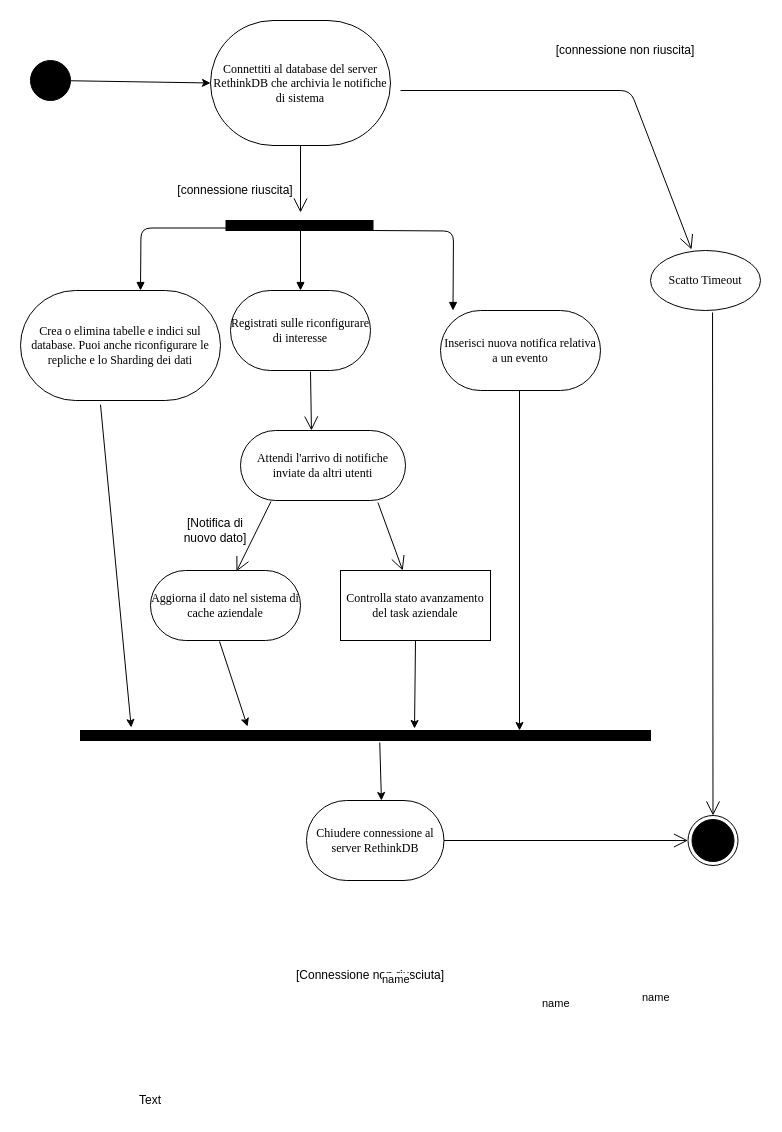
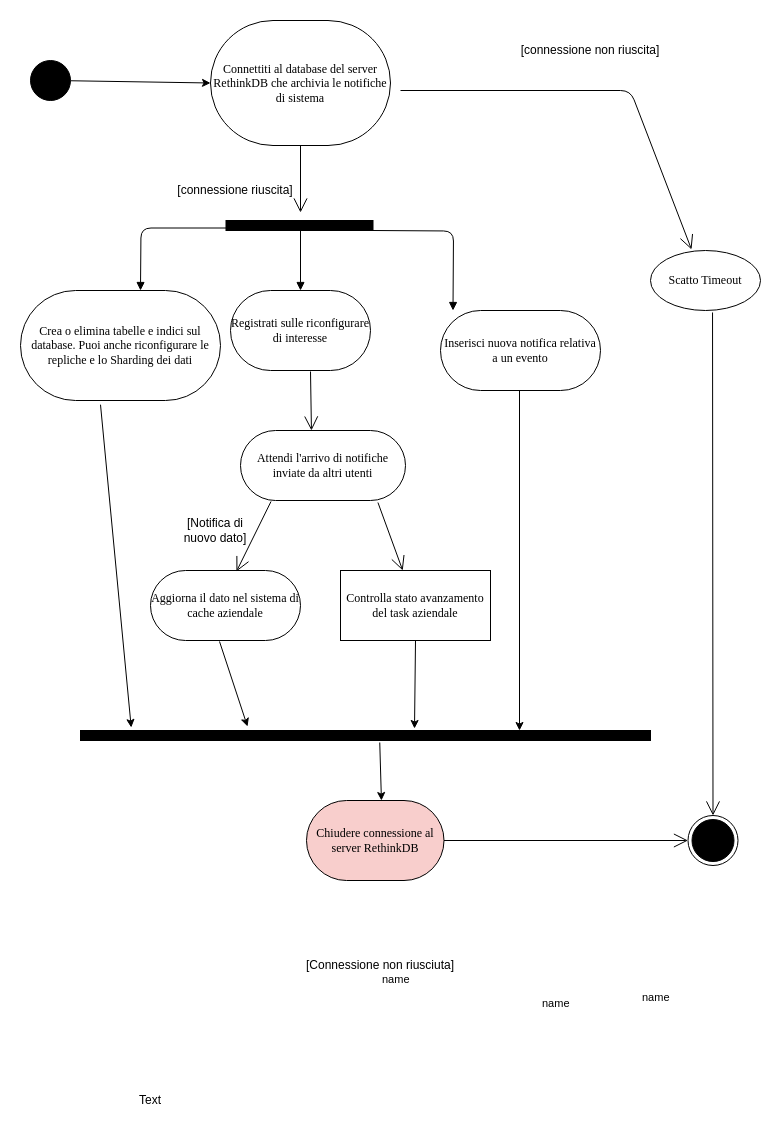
  <mxCell id="0" />
  <mxCell id="1" parent="0" />
  <mxCell id="2" value="Connettiti al database del server RethinkDB che archivia le notifiche di sistema" style="rounded=1;whiteSpace=wrap;html=1;shadow=0;comic=0;labelBackgroundColor=none;strokeWidth=1;fontFamily=Verdana;fontSize=12;align=center;arcSize=50;" parent="1" vertex="1"><mxGeometry x="210" y="20" width="180" height="125" as="geometry" /></mxCell>
  <mxCell id="3" value="" style="whiteSpace=wrap;html=1;rounded=0;shadow=0;comic=0;labelBackgroundColor=none;strokeWidth=1;fillColor=#000000;fontFamily=Verdana;fontSize=12;align=center;rotation=0;" parent="1" vertex="1"><mxGeometry x="225.5" y="220" width="147" height="10" as="geometry" /></mxCell>
  <mxCell id="4" value="" style="ellipse;whiteSpace=wrap;html=1;rounded=0;shadow=0;comic=0;labelBackgroundColor=none;strokeWidth=1;fillColor=#000000;fontFamily=Verdana;fontSize=12;align=center;" parent="1" vertex="1"><mxGeometry x="30" y="60" width="40" height="40" as="geometry" /></mxCell>
- <mxCell id="5" value="[Connessione non riusciuta]" style="text;html=1;strokeColor=none;fillColor=none;align=center;verticalAlign=middle;whiteSpace=wrap;rounded=0;" parent="1" vertex="1"><mxGeometry x="290" y="960" width="160" height="30" as="geometry" /></mxCell>
+ <mxCell id="5" value="[Connessione non riusciuta]" style="text;html=1;strokeColor=none;fillColor=none;align=center;verticalAlign=middle;whiteSpace=wrap;rounded=0;" parent="1" vertex="1"><mxGeometry x="300" y="950" width="160" height="30" as="geometry" /></mxCell>
  <mxCell id="6" value="" style="endArrow=classic;html=1;entryX=0;entryY=0.5;entryDx=0;entryDy=0;" parent="1" source="4" target="2" edge="1"><mxGeometry width="50" height="50" relative="1" as="geometry"><mxPoint x="110" y="140" as="sourcePoint" /><mxPoint x="160" y="90" as="targetPoint" /></mxGeometry></mxCell>
  <mxCell id="7" value="" style="endArrow=open;endFill=1;endSize=12;html=1;entryX=0.373;entryY=-0.017;entryDx=0;entryDy=0;entryPerimeter=0;" parent="1" target="9" edge="1"><mxGeometry width="160" relative="1" as="geometry"><mxPoint x="400" y="90" as="sourcePoint" /><mxPoint x="640" y="240" as="targetPoint" /><Array as="points"><mxPoint x="630" y="90" /></Array></mxGeometry></mxCell>
- <mxCell id="8" value="[connessione non riuscita]" style="text;html=1;strokeColor=none;fillColor=none;align=center;verticalAlign=middle;whiteSpace=wrap;rounded=0;" parent="1" vertex="1"><mxGeometry x="540" y="20" width="170" height="60" as="geometry" /></mxCell>
+ <mxCell id="8" value="[connessione non riuscita]" style="text;html=1;strokeColor=none;fillColor=none;align=center;verticalAlign=middle;whiteSpace=wrap;rounded=0;" parent="1" vertex="1"><mxGeometry x="505" y="20" width="170" height="60" as="geometry" /></mxCell>
  <mxCell id="9" value="Scatto Timeout" style="ellipse;whiteSpace=wrap;html=1;shadow=0;comic=0;labelBackgroundColor=none;strokeWidth=1;fontFamily=Verdana;fontSize=12;align=center;arcSize=50;" parent="1" vertex="1"><mxGeometry x="650" y="250" width="110" height="60" as="geometry" /></mxCell>
  <mxCell id="10" value="" style="ellipse;html=1;shape=endState;fillColor=#000000;strokeColor=#000000;direction=south;" parent="1" vertex="1"><mxGeometry x="687.5" y="815" width="50" height="50" as="geometry" /></mxCell>
  <mxCell id="11" value="" style="endArrow=open;endFill=1;endSize=12;html=1;entryX=1;entryY=0.867;entryDx=0;entryDy=0;entryPerimeter=0;" parent="1" target="12" edge="1"><mxGeometry width="160" relative="1" as="geometry"><mxPoint x="300" y="145" as="sourcePoint" /><mxPoint x="300" y="285" as="targetPoint" /></mxGeometry></mxCell>
  <mxCell id="12" value="[connessione riuscita]" style="text;html=1;strokeColor=none;fillColor=none;align=center;verticalAlign=middle;whiteSpace=wrap;rounded=0;" parent="1" vertex="1"><mxGeometry x="170" y="160" width="130" height="60" as="geometry" /></mxCell>
  <mxCell id="13" value="name" style="endArrow=block;endFill=1;html=1;edgeStyle=orthogonalEdgeStyle;align=left;verticalAlign=top;" parent="1" edge="1"><mxGeometry x="1" y="740" relative="1" as="geometry"><mxPoint x="300" y="230" as="sourcePoint" /><mxPoint x="300" y="290" as="targetPoint" /><mxPoint x="-500" y="700" as="offset" /></mxGeometry></mxCell>
  <mxCell id="14" value="name" style="endArrow=block;endFill=1;html=1;edgeStyle=orthogonalEdgeStyle;align=left;verticalAlign=top;" parent="1" edge="1"><mxGeometry x="1" y="696" relative="1" as="geometry"><mxPoint x="372.5" y="230" as="sourcePoint" /><mxPoint x="452.5" y="310" as="targetPoint" /><mxPoint x="-508" y="670" as="offset" /></mxGeometry></mxCell>
  <mxCell id="15" value="Crea o elimina tabelle e indici sul database. Puoi anche riconfigurare le repliche e lo Sharding dei dati" style="rounded=1;whiteSpace=wrap;html=1;shadow=0;comic=0;labelBackgroundColor=none;strokeWidth=1;fontFamily=Verdana;fontSize=12;align=center;arcSize=50;" parent="1" vertex="1"><mxGeometry x="20" y="290" width="200" height="110" as="geometry" /></mxCell>
  <mxCell id="16" value="Registrati sulle riconfigurare di interesse" style="rounded=1;whiteSpace=wrap;html=1;shadow=0;comic=0;labelBackgroundColor=none;strokeWidth=1;fontFamily=Verdana;fontSize=12;align=center;arcSize=50;" parent="1" vertex="1"><mxGeometry x="230" y="290" width="140" height="80" as="geometry" /></mxCell>
  <mxCell id="17" value="Inserisci nuova notifica relativa a un evento" style="rounded=1;whiteSpace=wrap;html=1;shadow=0;comic=0;labelBackgroundColor=none;strokeWidth=1;fontFamily=Verdana;fontSize=12;align=center;arcSize=50;" parent="1" vertex="1"><mxGeometry x="440" y="310" width="160" height="80" as="geometry" /></mxCell>
  <mxCell id="18" value="" style="whiteSpace=wrap;html=1;rounded=0;shadow=0;comic=0;labelBackgroundColor=none;strokeWidth=1;fillColor=#000000;fontFamily=Verdana;fontSize=12;align=center;rotation=0;" parent="1" vertex="1"><mxGeometry x="80" y="730" width="570" height="10" as="geometry" /></mxCell>
  <mxCell id="19" value="Attendi l'arrivo di notifiche inviate da altri utenti" style="rounded=1;whiteSpace=wrap;html=1;shadow=0;comic=0;labelBackgroundColor=none;strokeWidth=1;fontFamily=Verdana;fontSize=12;align=center;arcSize=50;" parent="1" vertex="1"><mxGeometry x="240" y="430" width="165" height="70" as="geometry" /></mxCell>
  <mxCell id="20" value="Aggiorna il dato nel sistema di cache aziendale" style="rounded=1;whiteSpace=wrap;html=1;shadow=0;comic=0;labelBackgroundColor=none;strokeWidth=1;fontFamily=Verdana;fontSize=12;align=center;arcSize=50;" parent="1" vertex="1"><mxGeometry x="150" y="570" width="150" height="70" as="geometry" /></mxCell>
  <mxCell id="21" value="name" style="endArrow=block;endFill=1;html=1;edgeStyle=orthogonalEdgeStyle;align=left;verticalAlign=top;exitX=0;exitY=0.75;exitDx=0;exitDy=0;" parent="1" source="3" edge="1"><mxGeometry x="1" y="712" relative="1" as="geometry"><mxPoint x="140" y="250" as="sourcePoint" /><mxPoint x="140" y="290" as="targetPoint" /><mxPoint x="-472" y="670" as="offset" /></mxGeometry></mxCell>
  <mxCell id="22" value="" style="endArrow=open;endFill=1;endSize=12;html=1;exitX=0.185;exitY=1.014;exitDx=0;exitDy=0;exitPerimeter=0;entryX=0.573;entryY=0.014;entryDx=0;entryDy=0;entryPerimeter=0;" parent="1" source="19" target="20" edge="1"><mxGeometry width="160" relative="1" as="geometry"><mxPoint x="170" y="520" as="sourcePoint" /><mxPoint x="170" y="620" as="targetPoint" /><Array as="points" /></mxGeometry></mxCell>
  <mxCell id="23" value="Text" style="text;html=1;strokeColor=none;fillColor=none;align=center;verticalAlign=middle;whiteSpace=wrap;rounded=0;" parent="1" vertex="1"><mxGeometry x="130" y="1090" width="40" height="20" as="geometry" /></mxCell>
  <mxCell id="24" value="[Notifica di nuovo dato]" style="text;html=1;strokeColor=none;fillColor=none;align=center;verticalAlign=middle;whiteSpace=wrap;rounded=0;" parent="1" vertex="1"><mxGeometry x="170" y="510" width="90" height="40" as="geometry" /></mxCell>
  <mxCell id="25" value="Controlla stato avanzamento del task aziendale" style="whiteSpace=wrap;html=1;shadow=0;comic=0;labelBackgroundColor=none;strokeWidth=1;fontFamily=Verdana;fontSize=12;align=center;arcSize=50;rounded=0;" parent="1" vertex="1"><mxGeometry x="340" y="570" width="150" height="70" as="geometry" /></mxCell>
- <mxCell id="26" value="Chiudere connessione al server RethinkDB" style="rounded=1;whiteSpace=wrap;html=1;shadow=0;comic=0;labelBackgroundColor=none;strokeWidth=1;fontFamily=Verdana;fontSize=12;align=center;arcSize=50;" parent="1" vertex="1"><mxGeometry x="306" y="800" width="137.5" height="80" as="geometry" /></mxCell>
+ <mxCell id="26" value="Chiudere connessione al server RethinkDB" style="rounded=1;whiteSpace=wrap;html=1;shadow=0;comic=0;labelBackgroundColor=none;strokeWidth=1;fontFamily=Verdana;fontSize=12;align=center;arcSize=50;fillColor=#f8cecc;" parent="1" vertex="1"><mxGeometry x="306" y="800" width="137.5" height="80" as="geometry" /></mxCell>
  <mxCell id="27" value="" style="endArrow=open;endFill=1;endSize=12;html=1;exitX=0.564;exitY=1.033;exitDx=0;exitDy=0;exitPerimeter=0;entryX=0;entryY=0.5;entryDx=0;entryDy=0;" parent="1" source="9" target="10" edge="1"><mxGeometry width="160" relative="1" as="geometry"><mxPoint x="730" y="310" as="sourcePoint" /><mxPoint x="710" y="780" as="targetPoint" /><Array as="points" /></mxGeometry></mxCell>
  <mxCell id="28" value="" style="endArrow=classic;html=1;exitX=0.4;exitY=1.038;exitDx=0;exitDy=0;exitPerimeter=0;entryX=0.089;entryY=-0.3;entryDx=0;entryDy=0;entryPerimeter=0;" parent="1" source="15" target="18" edge="1"><mxGeometry width="50" height="50" relative="1" as="geometry"><mxPoint x="130" y="380" as="sourcePoint" /><mxPoint x="130" y="460" as="targetPoint" /></mxGeometry></mxCell>
  <mxCell id="29" value="" style="endArrow=open;endFill=1;endSize=12;html=1;entryX=0.43;entryY=0;entryDx=0;entryDy=0;entryPerimeter=0;" parent="1" target="19" edge="1"><mxGeometry width="160" relative="1" as="geometry"><mxPoint x="310" y="371" as="sourcePoint" /><mxPoint x="610" y="410" as="targetPoint" /></mxGeometry></mxCell>
  <mxCell id="30" value="" style="endArrow=open;endFill=1;endSize=12;html=1;exitX=0.833;exitY=1.029;exitDx=0;exitDy=0;exitPerimeter=0;" parent="1" source="19" target="25" edge="1"><mxGeometry width="160" relative="1" as="geometry"><mxPoint x="660" y="495" as="sourcePoint" /><mxPoint x="690" y="500" as="targetPoint" /></mxGeometry></mxCell>
  <mxCell id="31" value="" style="endArrow=classic;html=1;exitX=0.46;exitY=1.014;exitDx=0;exitDy=0;exitPerimeter=0;entryX=0.293;entryY=-0.4;entryDx=0;entryDy=0;entryPerimeter=0;" parent="1" source="20" edge="1" target="18"><mxGeometry width="50" height="50" relative="1" as="geometry"><mxPoint x="430" y="680" as="sourcePoint" /><mxPoint x="430" y="730" as="targetPoint" /></mxGeometry></mxCell>
  <mxCell id="32" value="" style="endArrow=classic;html=1;exitX=0.5;exitY=1;exitDx=0;exitDy=0;entryX=0.586;entryY=-0.2;entryDx=0;entryDy=0;entryPerimeter=0;" parent="1" source="25" edge="1" target="18"><mxGeometry width="50" height="50" relative="1" as="geometry"><mxPoint x="590" y="750" as="sourcePoint" /><mxPoint x="420" y="710" as="targetPoint" /></mxGeometry></mxCell>
  <mxCell id="33" value="" style="endArrow=classic;html=1;exitX=0.525;exitY=1.2;exitDx=0;exitDy=0;exitPerimeter=0;entryX=0.545;entryY=0;entryDx=0;entryDy=0;entryPerimeter=0;" parent="1" source="18" target="26" edge="1"><mxGeometry width="50" height="50" relative="1" as="geometry"><mxPoint x="380.75" y="750" as="sourcePoint" /><mxPoint x="381" y="790" as="targetPoint" /></mxGeometry></mxCell>
  <mxCell id="34" value="" style="endArrow=open;endFill=1;endSize=12;html=1;entryX=0.5;entryY=1;entryDx=0;entryDy=0;exitX=1;exitY=0.5;exitDx=0;exitDy=0;" parent="1" source="26" target="10" edge="1"><mxGeometry width="160" relative="1" as="geometry"><mxPoint x="460" y="840" as="sourcePoint" /><mxPoint x="620" y="840" as="targetPoint" /></mxGeometry></mxCell>
  <mxCell id="35" value="" style="endArrow=classic;html=1;" edge="1" parent="1"><mxGeometry width="50" height="50" relative="1" as="geometry"><mxPoint x="519" y="390" as="sourcePoint" /><mxPoint x="519" y="730" as="targetPoint" /></mxGeometry></mxCell>
